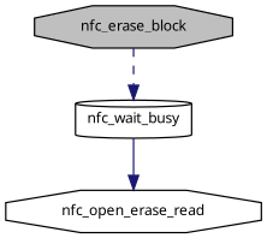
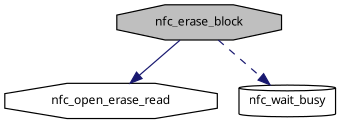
  digraph {
    rankdir=TB
    node [color=black fillcolor=white fontname="FreeSans.ttf" fontsize=10 shape=octagon style=filled]
    edge [color=midnightblue fontname="FreeSans.ttf" fontsize=10 labelfontname="FreeSans.ttf" labelfontsize=10]
    n1 [fillcolor=grey75 fontcolor=black height=0.2 label=nfc_erase_block width=0.4]
    n2 [height=0.2 label=nfc_open_erase_read width=0.4]
    n3 [height=0.2 label=nfc_wait_busy shape=cylinder width=0.4]
-   n3 -> n2 [style=solid]
+   n1 -> n2 [style=solid]
    n1 -> n3 [style=dashed]
  }
